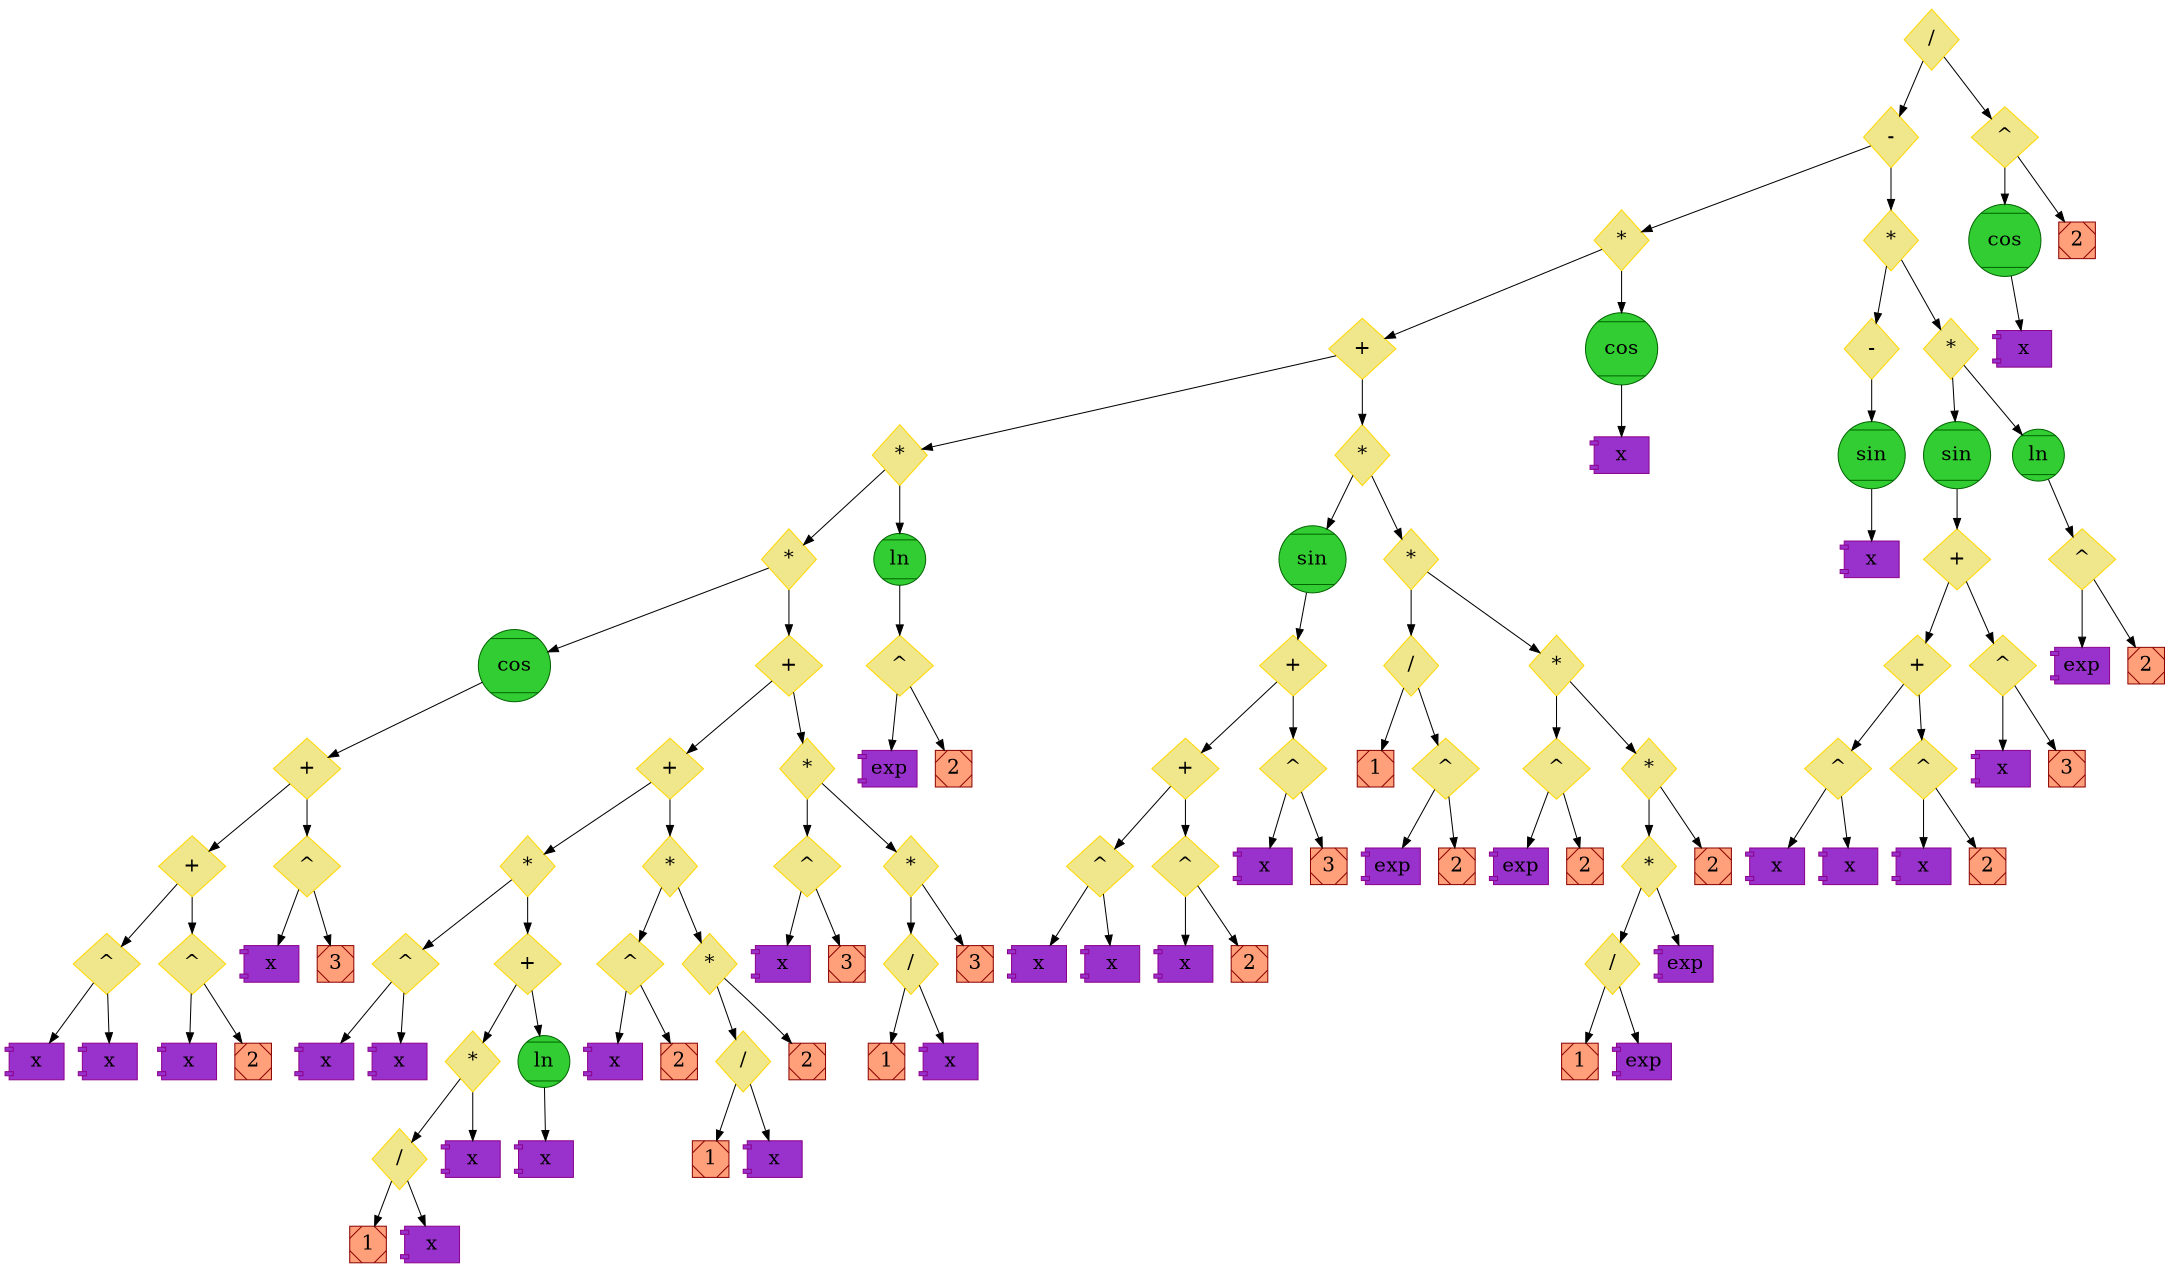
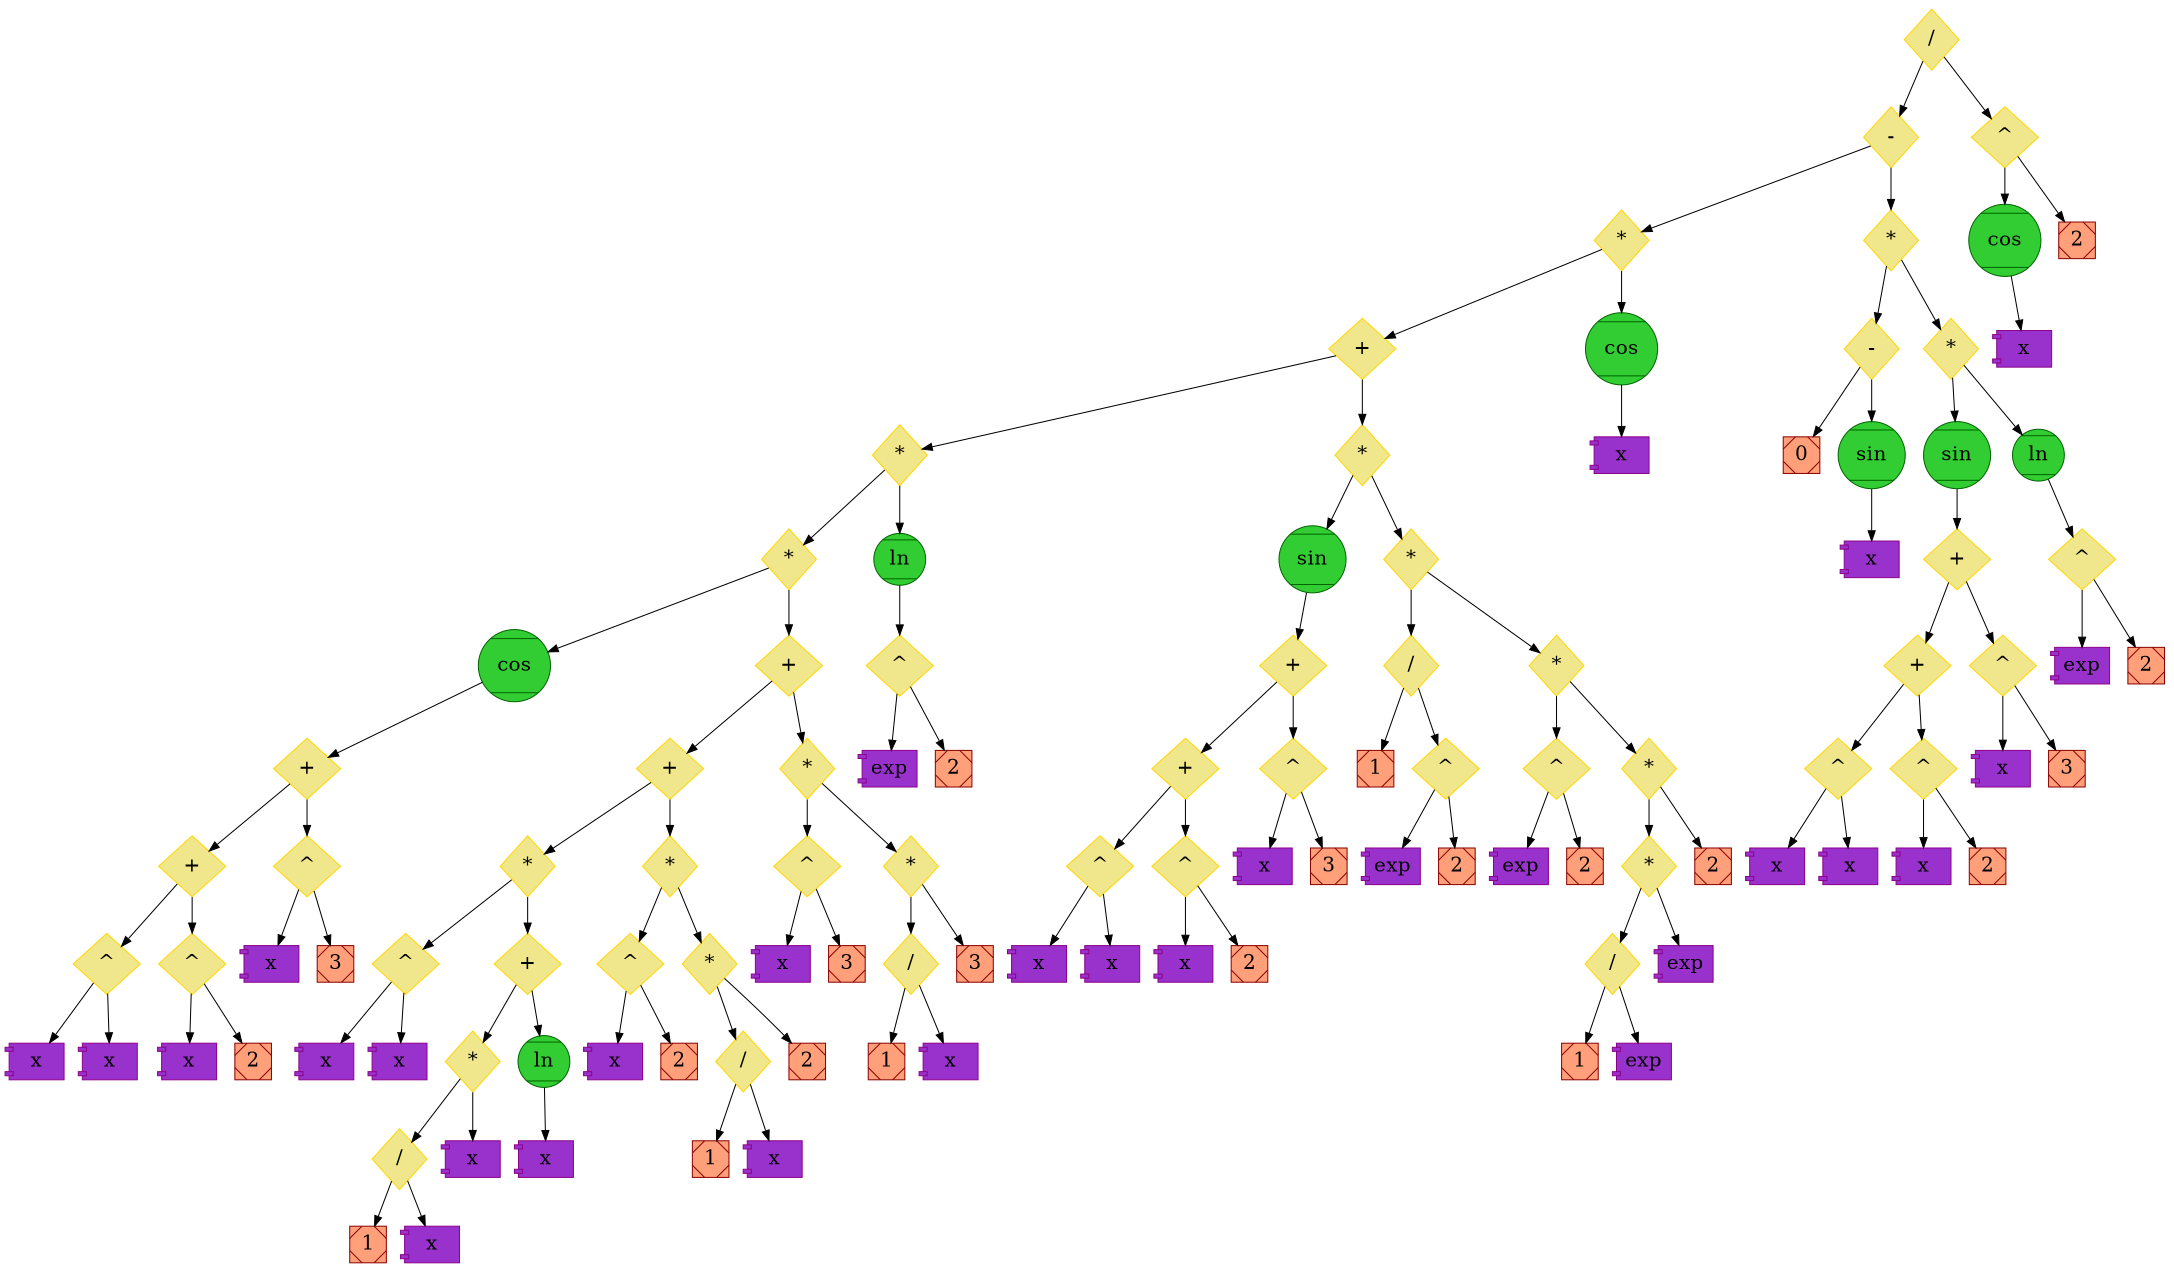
  digraph {
    node [color="#FFD700" fillcolor="#F0E68C" fontsize=20 shape=diamond style=filled]
    edge [color="#000000" fontsize=20]
    n1 [label="/"]
    n2 [label="-"]
    n3 [label="^"]
    n4 [label="*"]
    n5 [label="*"]
    n6 [label="+"]
    n7 [color="#006400" fillcolor="#32CD32" label=cos shape=Mcircle]
    n8 [label="*"]
    n9 [label="*"]
    n10 [label="*"]
    n11 [color="#006400" fillcolor="#32CD32" label=ln shape=Mcircle]
    n12 [color="#006400" fillcolor="#32CD32" label=cos shape=Mcircle]
    n13 [label="+"]
    n14 [label="+"]
    n15 [label="+"]
    n16 [label="^"]
    n17 [label="^"]
    n18 [label="^"]
    n19 [color="#8B008B" fillcolor="#9932CC" label=x shape=component]
    n20 [color="#8B008B" fillcolor="#9932CC" label=x shape=component]
    n21 [color="#8B008B" fillcolor="#9932CC" label=x shape=component]
    n22 [color="#8B0000" fillcolor="#FFA07A" label=2 shape=Msquare]
    n23 [color="#8B008B" fillcolor="#9932CC" label=x shape=component]
    n24 [color="#8B0000" fillcolor="#FFA07A" label=3 shape=Msquare]
    n25 [label="+"]
    n26 [label="*"]
    n27 [label="*"]
    n28 [label="*"]
    n29 [label="^"]
    n30 [label="+"]
    n31 [color="#8B008B" fillcolor="#9932CC" label=x shape=component]
    n32 [color="#8B008B" fillcolor="#9932CC" label=x shape=component]
    n33 [label="*"]
    n34 [color="#006400" fillcolor="#32CD32" label=ln shape=Mcircle]
    n35 [label="/"]
    n36 [color="#8B008B" fillcolor="#9932CC" label=x shape=component]
    n37 [color="#8B0000" fillcolor="#FFA07A" label=1 shape=Msquare]
    n38 [color="#8B008B" fillcolor="#9932CC" label=x shape=component]
    n39 [color="#8B008B" fillcolor="#9932CC" label=x shape=component]
    n40 [label="^"]
    n41 [label="*"]
    n42 [color="#8B008B" fillcolor="#9932CC" label=x shape=component]
    n43 [color="#8B0000" fillcolor="#FFA07A" label=2 shape=Msquare]
    n44 [label="/"]
    n45 [color="#8B0000" fillcolor="#FFA07A" label=2 shape=Msquare]
    n46 [color="#8B0000" fillcolor="#FFA07A" label=1 shape=Msquare]
    n47 [color="#8B008B" fillcolor="#9932CC" label=x shape=component]
    n48 [label="^"]
    n49 [label="*"]
    n50 [color="#8B008B" fillcolor="#9932CC" label=x shape=component]
    n51 [color="#8B0000" fillcolor="#FFA07A" label=3 shape=Msquare]
    n52 [label="/"]
    n53 [color="#8B0000" fillcolor="#FFA07A" label=3 shape=Msquare]
    n54 [color="#8B0000" fillcolor="#FFA07A" label=1 shape=Msquare]
    n55 [color="#8B008B" fillcolor="#9932CC" label=x shape=component]
    n56 [label="^"]
    n57 [color="#8B008B" fillcolor="#9932CC" label=exp shape=component]
    n58 [color="#8B0000" fillcolor="#FFA07A" label=2 shape=Msquare]
    n59 [color="#006400" fillcolor="#32CD32" label=sin shape=Mcircle]
    n60 [label="*"]
    n61 [label="+"]
    n62 [label="+"]
    n63 [label="^"]
    n64 [label="^"]
    n65 [label="^"]
    n66 [color="#8B008B" fillcolor="#9932CC" label=x shape=component]
    n67 [color="#8B008B" fillcolor="#9932CC" label=x shape=component]
    n68 [color="#8B008B" fillcolor="#9932CC" label=x shape=component]
    n69 [color="#8B0000" fillcolor="#FFA07A" label=2 shape=Msquare]
    n70 [color="#8B008B" fillcolor="#9932CC" label=x shape=component]
    n71 [color="#8B0000" fillcolor="#FFA07A" label=3 shape=Msquare]
    n72 [label="/"]
    n73 [label="*"]
    n74 [color="#8B0000" fillcolor="#FFA07A" label=1 shape=Msquare]
    n75 [label="^"]
    n76 [color="#8B008B" fillcolor="#9932CC" label=exp shape=component]
    n77 [color="#8B0000" fillcolor="#FFA07A" label=2 shape=Msquare]
    n78 [label="^"]
    n79 [label="*"]
    n80 [color="#8B008B" fillcolor="#9932CC" label=exp shape=component]
    n81 [color="#8B0000" fillcolor="#FFA07A" label=2 shape=Msquare]
    n82 [label="*"]
    n83 [color="#8B0000" fillcolor="#FFA07A" label=2 shape=Msquare]
    n84 [label="/"]
    n85 [color="#8B008B" fillcolor="#9932CC" label=exp shape=component]
    n86 [color="#8B0000" fillcolor="#FFA07A" label=1 shape=Msquare]
    n87 [color="#8B008B" fillcolor="#9932CC" label=exp shape=component]
    n88 [color="#8B008B" fillcolor="#9932CC" label=x shape=component]
    n89 [label="-"]
    n90 [label="*"]
+   n91 [color="#8B0000" fillcolor="#FFA07A" label=0 shape=Msquare]
    n92 [color="#006400" fillcolor="#32CD32" label=sin shape=Mcircle]
    n93 [color="#8B008B" fillcolor="#9932CC" label=x shape=component]
    n94 [color="#006400" fillcolor="#32CD32" label=sin shape=Mcircle]
    n95 [color="#006400" fillcolor="#32CD32" label=ln shape=Mcircle]
    n96 [label="+"]
    n97 [label="+"]
    n98 [label="^"]
    n99 [label="^"]
    n100 [label="^"]
    n101 [color="#8B008B" fillcolor="#9932CC" label=x shape=component]
    n102 [color="#8B008B" fillcolor="#9932CC" label=x shape=component]
    n103 [color="#8B008B" fillcolor="#9932CC" label=x shape=component]
    n104 [color="#8B0000" fillcolor="#FFA07A" label=2 shape=Msquare]
    n105 [color="#8B008B" fillcolor="#9932CC" label=x shape=component]
    n106 [color="#8B0000" fillcolor="#FFA07A" label=3 shape=Msquare]
    n107 [label="^"]
    n108 [color="#8B008B" fillcolor="#9932CC" label=exp shape=component]
    n109 [color="#8B0000" fillcolor="#FFA07A" label=2 shape=Msquare]
    n110 [color="#006400" fillcolor="#32CD32" label=cos shape=Mcircle]
    n111 [color="#8B0000" fillcolor="#FFA07A" label=2 shape=Msquare]
    n112 [color="#8B008B" fillcolor="#9932CC" label=x shape=component]
    n1 -> n2
    n1 -> n3
    n2 -> n4
    n2 -> n5
    n3 -> n110
    n3 -> n111
    n4 -> n6
    n4 -> n7
    n5 -> n89
    n5 -> n90
    n6 -> n8
    n6 -> n9
    n7 -> n88
    n8 -> n10
    n8 -> n11
    n9 -> n59
    n9 -> n60
    n10 -> n12
    n10 -> n13
    n11 -> n56
    n12 -> n14
    n13 -> n25
    n13 -> n26
    n14 -> n15
    n14 -> n16
    n15 -> n17
    n15 -> n18
    n16 -> n23
    n16 -> n24
    n17 -> n19
    n17 -> n20
    n18 -> n21
    n18 -> n22
    n25 -> n27
    n25 -> n28
    n26 -> n48
    n26 -> n49
    n27 -> n29
    n27 -> n30
    n28 -> n40
    n28 -> n41
    n29 -> n31
    n29 -> n32
    n30 -> n33
    n30 -> n34
    n33 -> n35
    n33 -> n36
    n34 -> n39
    n35 -> n37
    n35 -> n38
    n40 -> n42
    n40 -> n43
    n41 -> n44
    n41 -> n45
    n44 -> n46
    n44 -> n47
    n48 -> n50
    n48 -> n51
    n49 -> n52
    n49 -> n53
    n52 -> n54
    n52 -> n55
    n56 -> n57
    n56 -> n58
    n59 -> n61
    n60 -> n72
    n60 -> n73
    n61 -> n62
    n61 -> n63
    n62 -> n64
    n62 -> n65
    n63 -> n70
    n63 -> n71
    n64 -> n66
    n64 -> n67
    n65 -> n68
    n65 -> n69
    n72 -> n74
    n72 -> n75
    n73 -> n78
    n73 -> n79
    n75 -> n76
    n75 -> n77
    n78 -> n80
    n78 -> n81
    n79 -> n82
    n79 -> n83
    n82 -> n84
    n82 -> n85
    n84 -> n86
    n84 -> n87
+   n89 -> n91
    n89 -> n92
    n90 -> n94
    n90 -> n95
    n92 -> n93
    n94 -> n96
    n95 -> n107
    n96 -> n97
    n96 -> n98
    n97 -> n99
    n97 -> n100
    n98 -> n105
    n98 -> n106
    n99 -> n101
    n99 -> n102
    n100 -> n103
    n100 -> n104
    n107 -> n108
    n107 -> n109
    n110 -> n112
  }
